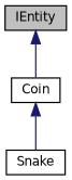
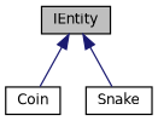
  digraph {
    node [color=black fillcolor=white fontname=Helvetica fontsize=10 shape=record style=filled]
    edge [color=midnightblue dir=back fontname=Helvetica fontsize=10 labelfontname=Helvetica labelfontsize=10 style=solid]
    n1 [fillcolor=grey75 fontcolor=black height=0.2 label=IEntity width=0.4]
    n2 [height=0.2 label=Coin width=0.4]
    n3 [height=0.2 label=Snake width=0.4]
    n1 -> n2
-   n2 -> n3
+   n1 -> n3
  }
